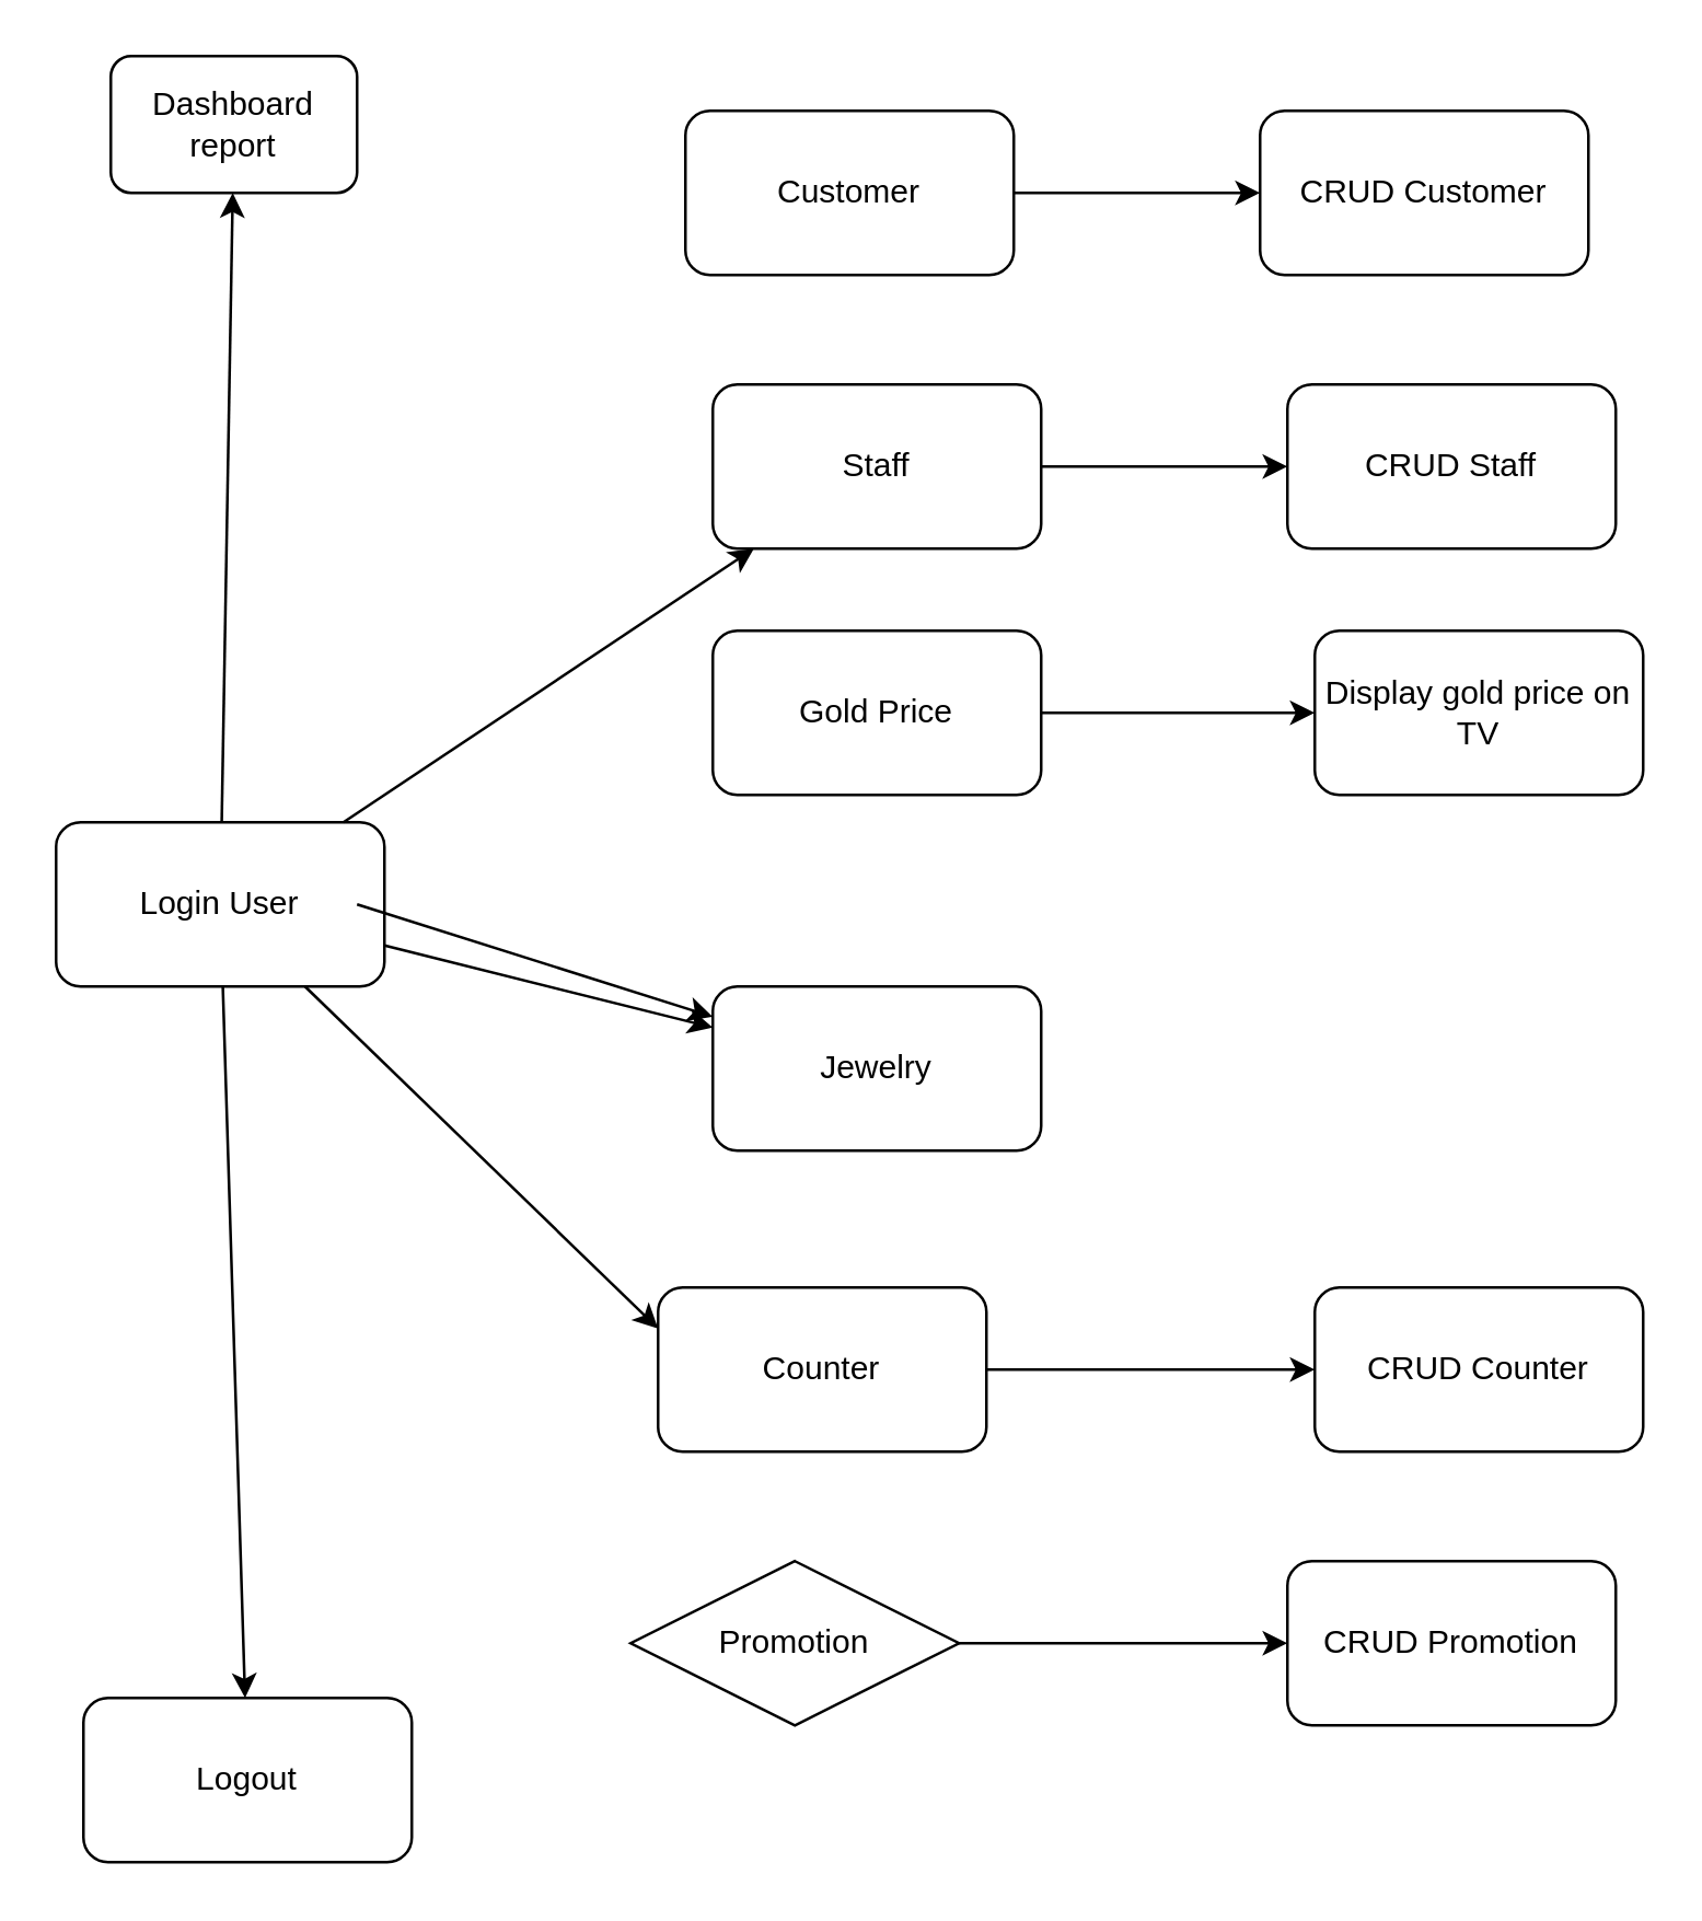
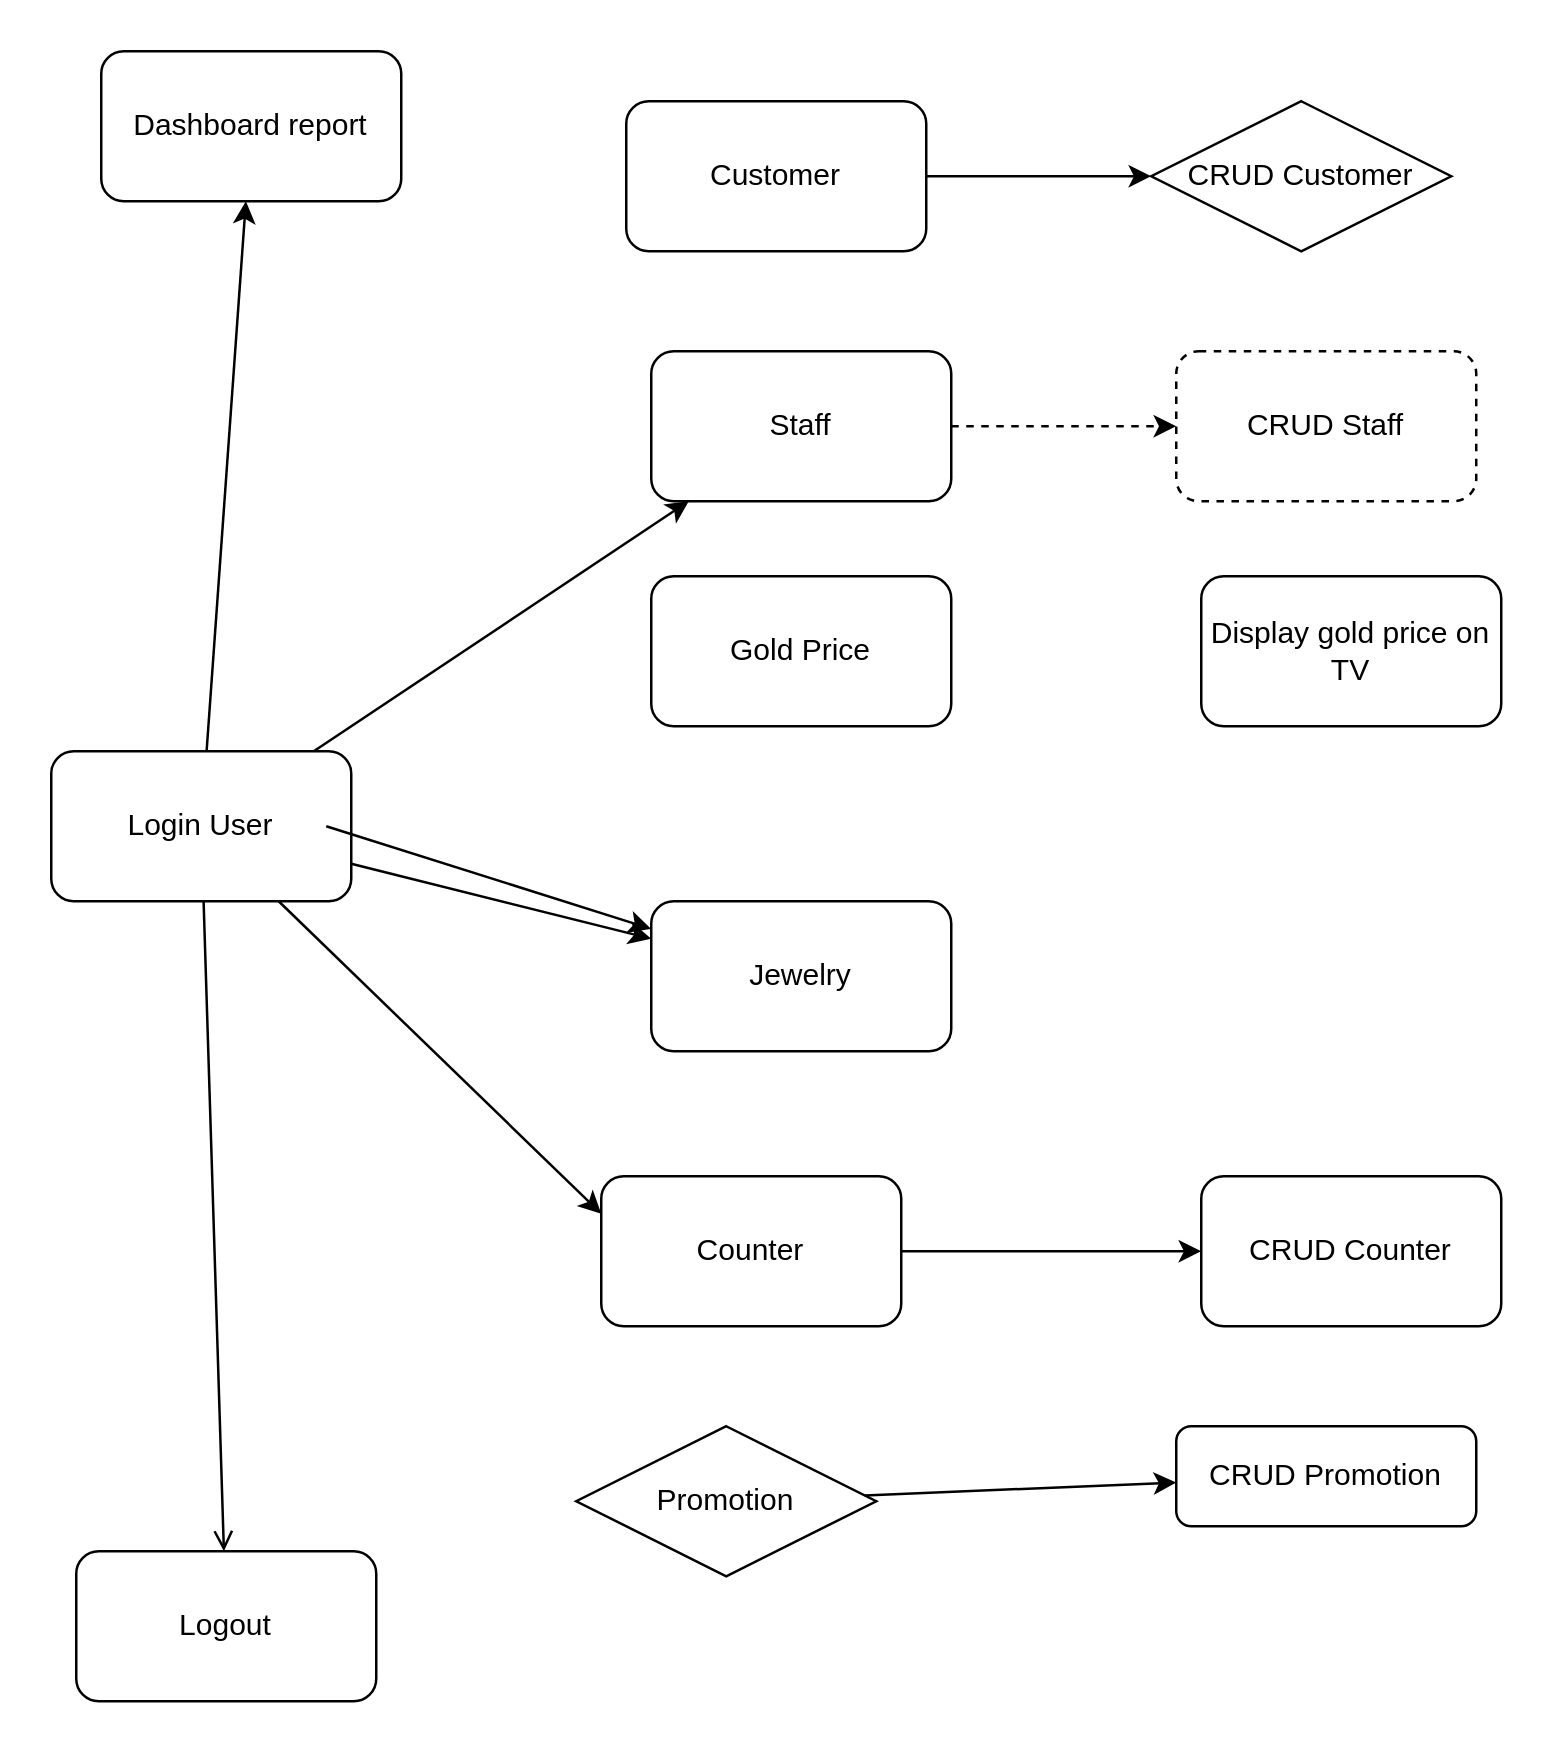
  <mxCell id="0" />
  <mxCell id="1" parent="0" />
  <mxCell id="2" value="Gold Price" style="rounded=1;whiteSpace=wrap;html=1;" vertex="1" parent="1"><mxGeometry x="260" y="230" width="120" height="60" as="geometry" /></mxCell>
  <mxCell id="3" value="Jewelry" style="rounded=1;whiteSpace=wrap;html=1;" vertex="1" parent="1"><mxGeometry x="260" y="360" width="120" height="60" as="geometry" /></mxCell>
  <mxCell id="4" value="Counter" style="rounded=1;whiteSpace=wrap;html=1;" vertex="1" parent="1"><mxGeometry x="240" y="470" width="120" height="60" as="geometry" /></mxCell>
  <mxCell id="5" value="Logout" style="rounded=1;whiteSpace=wrap;html=1;" vertex="1" parent="1"><mxGeometry x="30" y="620" width="120" height="60" as="geometry" /></mxCell>
  <mxCell id="6" value="Display gold price on TV" style="rounded=1;whiteSpace=wrap;html=1;" vertex="1" parent="1"><mxGeometry x="480" y="230" width="120" height="60" as="geometry" /></mxCell>
- <mxCell id="7" value="" style="endArrow=classic;html=1;rounded=0;" edge="1" parent="1" source="2" target="6"><mxGeometry width="50" height="50" relative="1" as="geometry"><mxPoint x="380" y="440" as="sourcePoint" /><mxPoint x="430" y="390" as="targetPoint" /></mxGeometry></mxCell>
  <mxCell id="8" value="CRUD Counter" style="rounded=1;whiteSpace=wrap;html=1;" vertex="1" parent="1"><mxGeometry x="480" y="470" width="120" height="60" as="geometry" /></mxCell>
  <mxCell id="9" value="" style="endArrow=classic;html=1;rounded=0;" edge="1" parent="1" source="4" target="8"><mxGeometry width="50" height="50" relative="1" as="geometry"><mxPoint x="380" y="440" as="sourcePoint" /><mxPoint x="430" y="390" as="targetPoint" /></mxGeometry></mxCell>
  <mxCell id="10" value="Login User" style="rounded=1;whiteSpace=wrap;html=1;" vertex="1" parent="1"><mxGeometry x="20" y="300" width="120" height="60" as="geometry" /></mxCell>
  <mxCell id="11" value="" style="endArrow=classic;html=1;rounded=0;" edge="1" parent="1" source="10" target="3"><mxGeometry width="50" height="50" relative="1" as="geometry"><mxPoint x="380" y="420" as="sourcePoint" /><mxPoint x="430" y="370" as="targetPoint" /></mxGeometry></mxCell>
  <mxCell id="12" value="" style="endArrow=classic;html=1;rounded=0;" edge="1" parent="1" target="3"><mxGeometry width="50" height="50" relative="1" as="geometry"><mxPoint x="130" y="330" as="sourcePoint" /><mxPoint x="280" y="240" as="targetPoint" /></mxGeometry></mxCell>
  <mxCell id="13" value="" style="endArrow=classic;html=1;rounded=0;entryX=0;entryY=0.25;entryDx=0;entryDy=0;" edge="1" parent="1" source="10" target="4"><mxGeometry width="50" height="50" relative="1" as="geometry"><mxPoint x="140" y="340" as="sourcePoint" /><mxPoint x="290" y="250" as="targetPoint" /></mxGeometry></mxCell>
- <mxCell id="14" value="" style="endArrow=classic;html=1;rounded=0;" edge="1" parent="1" source="10" target="5"><mxGeometry width="50" height="50" relative="1" as="geometry"><mxPoint x="150" y="350" as="sourcePoint" /><mxPoint x="300" y="260" as="targetPoint" /></mxGeometry></mxCell>
- <mxCell id="15" value="Dashboard report" style="rounded=1;whiteSpace=wrap;html=1;" vertex="1" parent="1"><mxGeometry x="40" y="20" width="90" height="50" as="geometry" /></mxCell>
+ <mxCell id="14" value="" style="endArrow=open;html=1;rounded=0;" edge="1" parent="1" source="10" target="5"><mxGeometry width="50" height="50" relative="1" as="geometry"><mxPoint x="150" y="350" as="sourcePoint" /><mxPoint x="300" y="260" as="targetPoint" /></mxGeometry></mxCell>
+ <mxCell id="15" value="Dashboard report" style="rounded=1;whiteSpace=wrap;html=1;" vertex="1" parent="1"><mxGeometry x="40" y="20" width="120" height="60" as="geometry" /></mxCell>
  <mxCell id="16" value="" style="endArrow=classic;html=1;rounded=0;" edge="1" parent="1" source="10" target="15"><mxGeometry width="50" height="50" relative="1" as="geometry"><mxPoint x="380" y="170" as="sourcePoint" /><mxPoint x="430" y="120" as="targetPoint" /></mxGeometry></mxCell>
  <mxCell id="17" value="Customer" style="rounded=1;whiteSpace=wrap;html=1;" vertex="1" parent="1"><mxGeometry x="250" y="40" width="120" height="60" as="geometry" /></mxCell>
- <mxCell id="18" value="CRUD Customer" style="rounded=1;whiteSpace=wrap;html=1;" vertex="1" parent="1"><mxGeometry x="460" y="40" width="120" height="60" as="geometry" /></mxCell>
+ <mxCell id="18" value="CRUD Customer" style="rhombus;whiteSpace=wrap;html=1;" vertex="1" parent="1"><mxGeometry x="460" y="40" width="120" height="60" as="geometry" /></mxCell>
  <mxCell id="19" value="" style="endArrow=classic;html=1;rounded=0;" edge="1" parent="1" source="17" target="18"><mxGeometry width="50" height="50" relative="1" as="geometry"><mxPoint x="380" y="370" as="sourcePoint" /><mxPoint x="430" y="320" as="targetPoint" /></mxGeometry></mxCell>
  <mxCell id="20" value="Staff" style="rounded=1;whiteSpace=wrap;html=1;" vertex="1" parent="1"><mxGeometry x="260" y="140" width="120" height="60" as="geometry" /></mxCell>
- <mxCell id="21" value="CRUD Staff" style="rounded=1;whiteSpace=wrap;html=1;" vertex="1" parent="1"><mxGeometry x="470" y="140" width="120" height="60" as="geometry" /></mxCell>
- <mxCell id="22" value="" style="endArrow=classic;html=1;rounded=0;" edge="1" parent="1" source="20" target="21"><mxGeometry width="50" height="50" relative="1" as="geometry"><mxPoint x="390" y="470" as="sourcePoint" /><mxPoint x="440" y="420" as="targetPoint" /></mxGeometry></mxCell>
+ <mxCell id="21" value="CRUD Staff" style="rounded=1;whiteSpace=wrap;html=1;dashed=1;" vertex="1" parent="1"><mxGeometry x="470" y="140" width="120" height="60" as="geometry" /></mxCell>
+ <mxCell id="22" value="" style="endArrow=classic;html=1;rounded=0;dashed=1;" edge="1" parent="1" source="20" target="21"><mxGeometry width="50" height="50" relative="1" as="geometry"><mxPoint x="390" y="470" as="sourcePoint" /><mxPoint x="440" y="420" as="targetPoint" /></mxGeometry></mxCell>
  <mxCell id="23" value="" style="endArrow=classic;html=1;rounded=0;" edge="1" parent="1" source="10" target="20"><mxGeometry width="50" height="50" relative="1" as="geometry"><mxPoint x="380" y="370" as="sourcePoint" /><mxPoint x="430" y="320" as="targetPoint" /></mxGeometry></mxCell>
  <mxCell id="24" value="Promotion" style="rhombus;whiteSpace=wrap;html=1;" vertex="1" parent="1"><mxGeometry x="230" y="570" width="120" height="60" as="geometry" /></mxCell>
- <mxCell id="25" value="CRUD Promotion" style="rounded=1;whiteSpace=wrap;html=1;" vertex="1" parent="1"><mxGeometry x="470" y="570" width="120" height="60" as="geometry" /></mxCell>
+ <mxCell id="25" value="CRUD Promotion" style="rounded=1;whiteSpace=wrap;html=1;" vertex="1" parent="1"><mxGeometry x="470" y="570" width="120" height="40" as="geometry" /></mxCell>
  <mxCell id="26" value="" style="endArrow=classic;html=1;rounded=0;" edge="1" parent="1" source="24" target="25"><mxGeometry width="50" height="50" relative="1" as="geometry"><mxPoint x="370" y="540" as="sourcePoint" /><mxPoint x="420" y="490" as="targetPoint" /></mxGeometry></mxCell>
